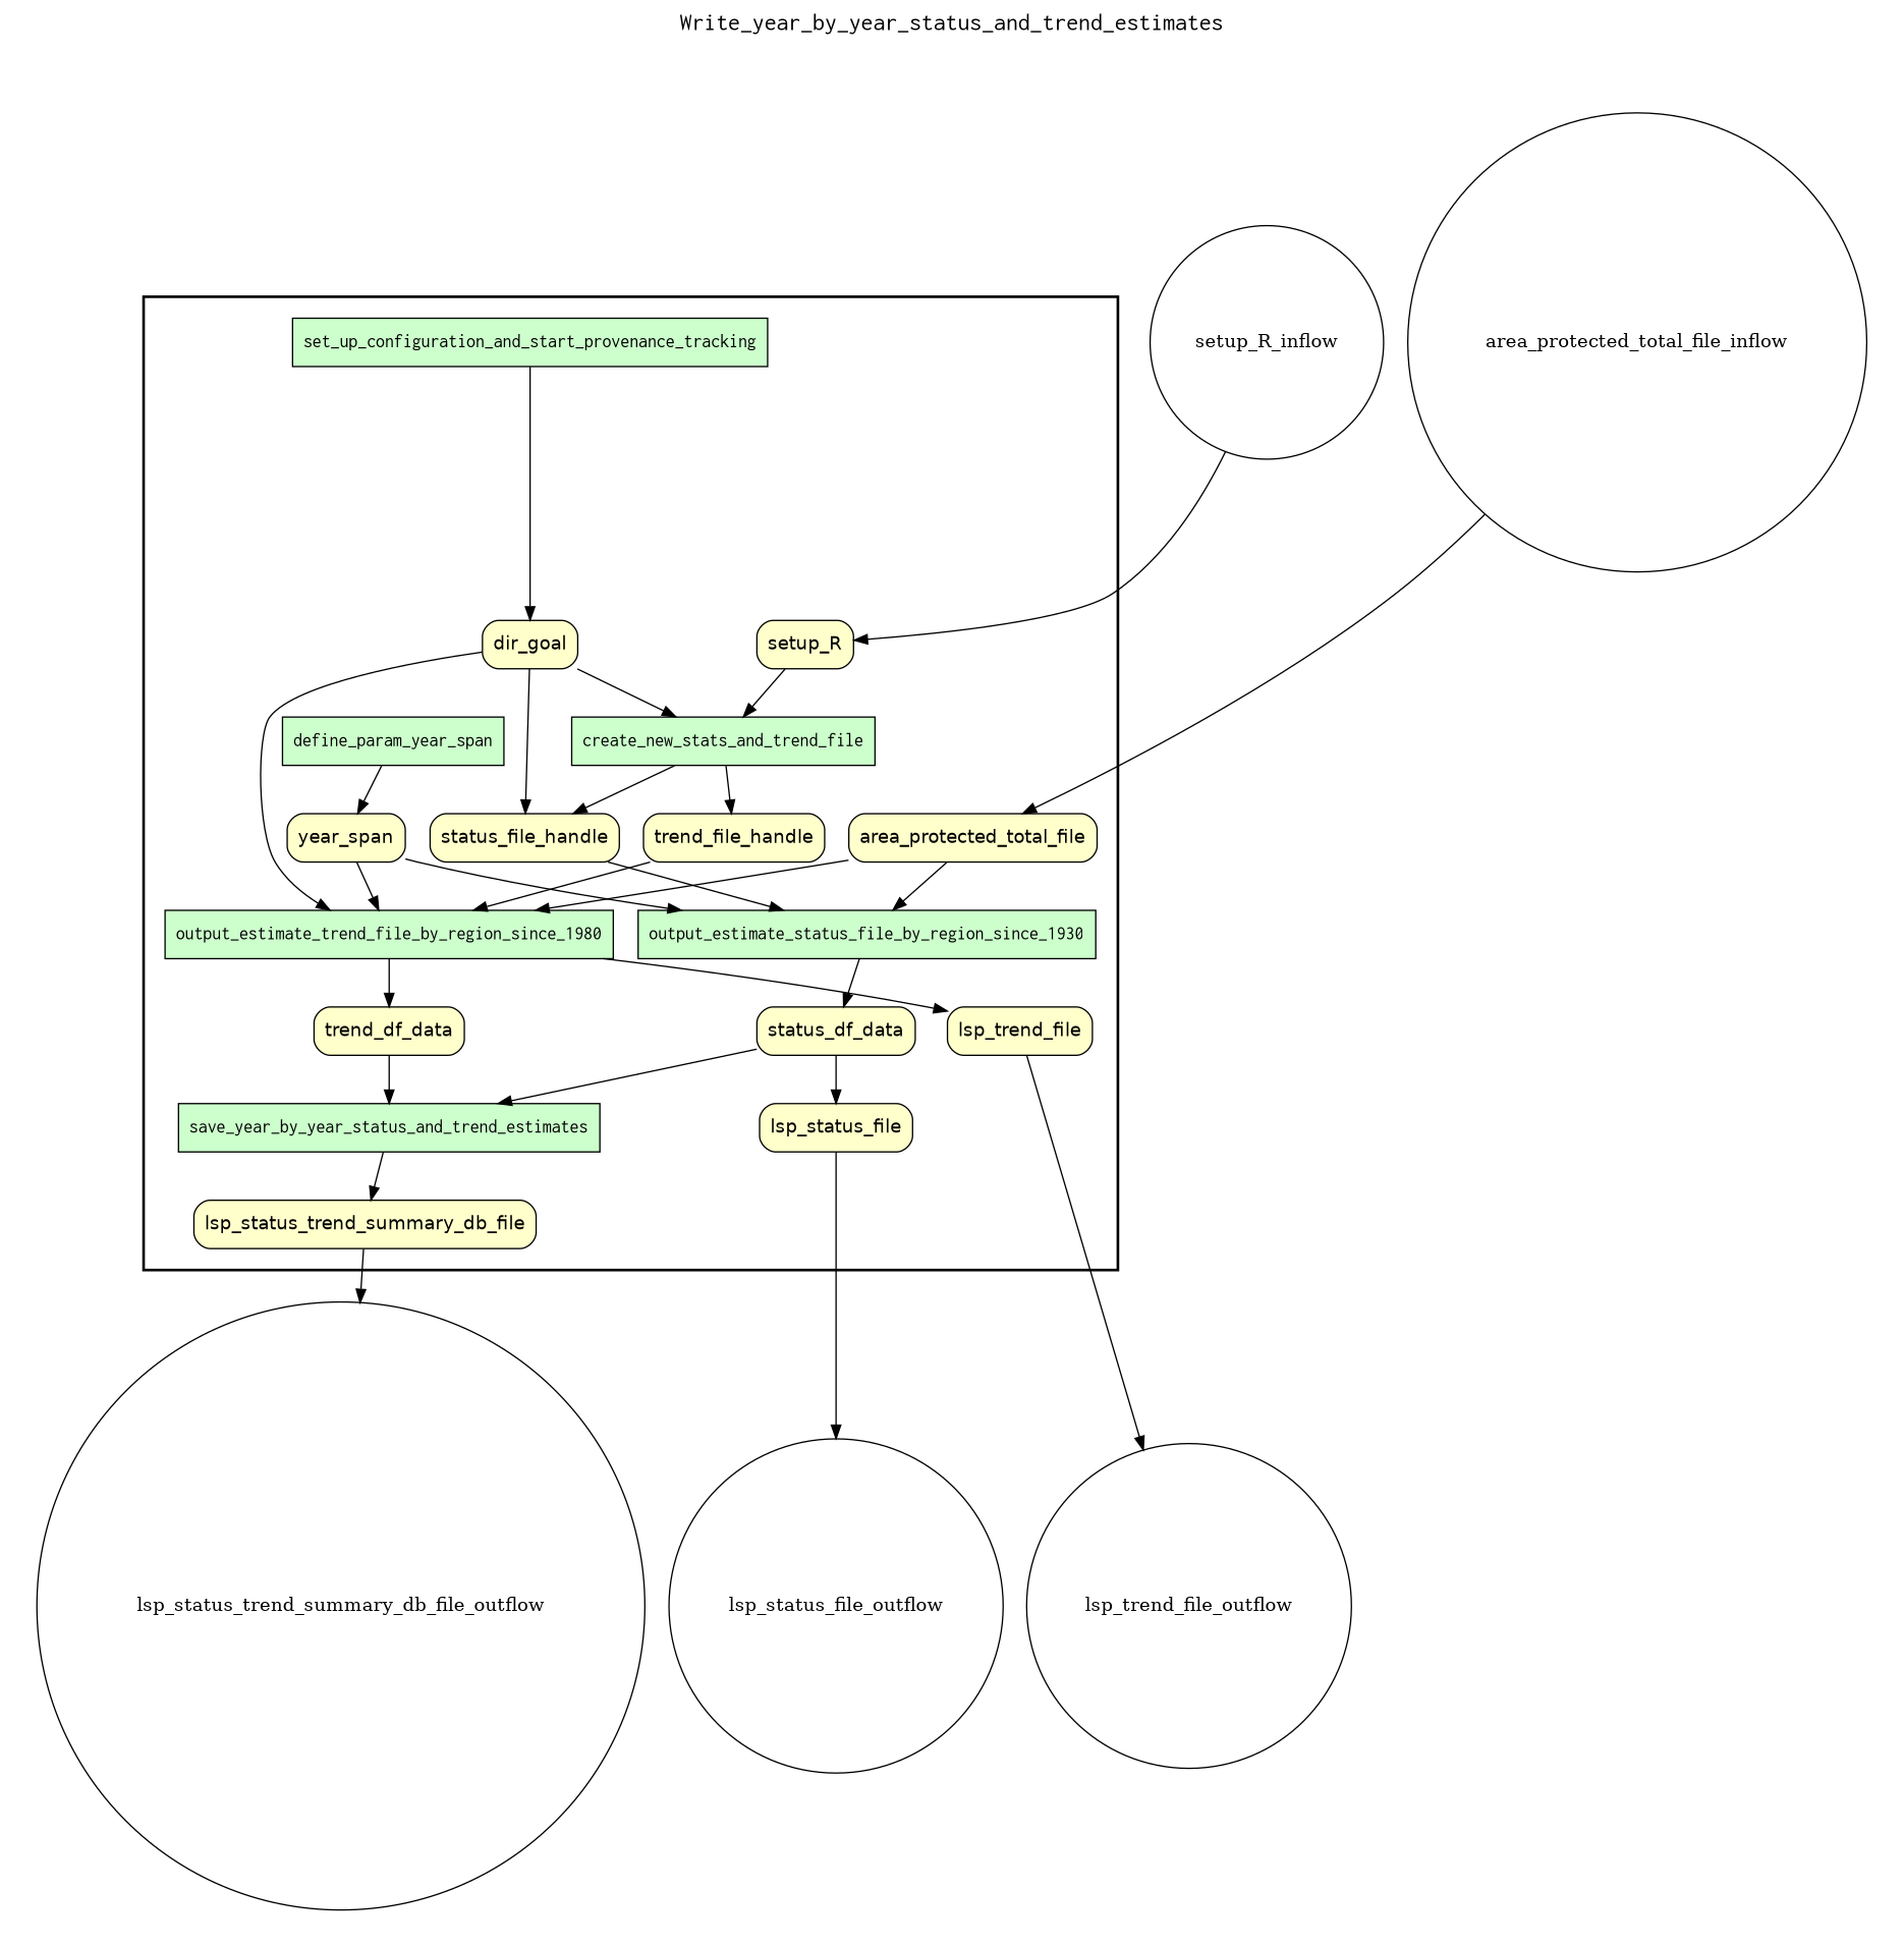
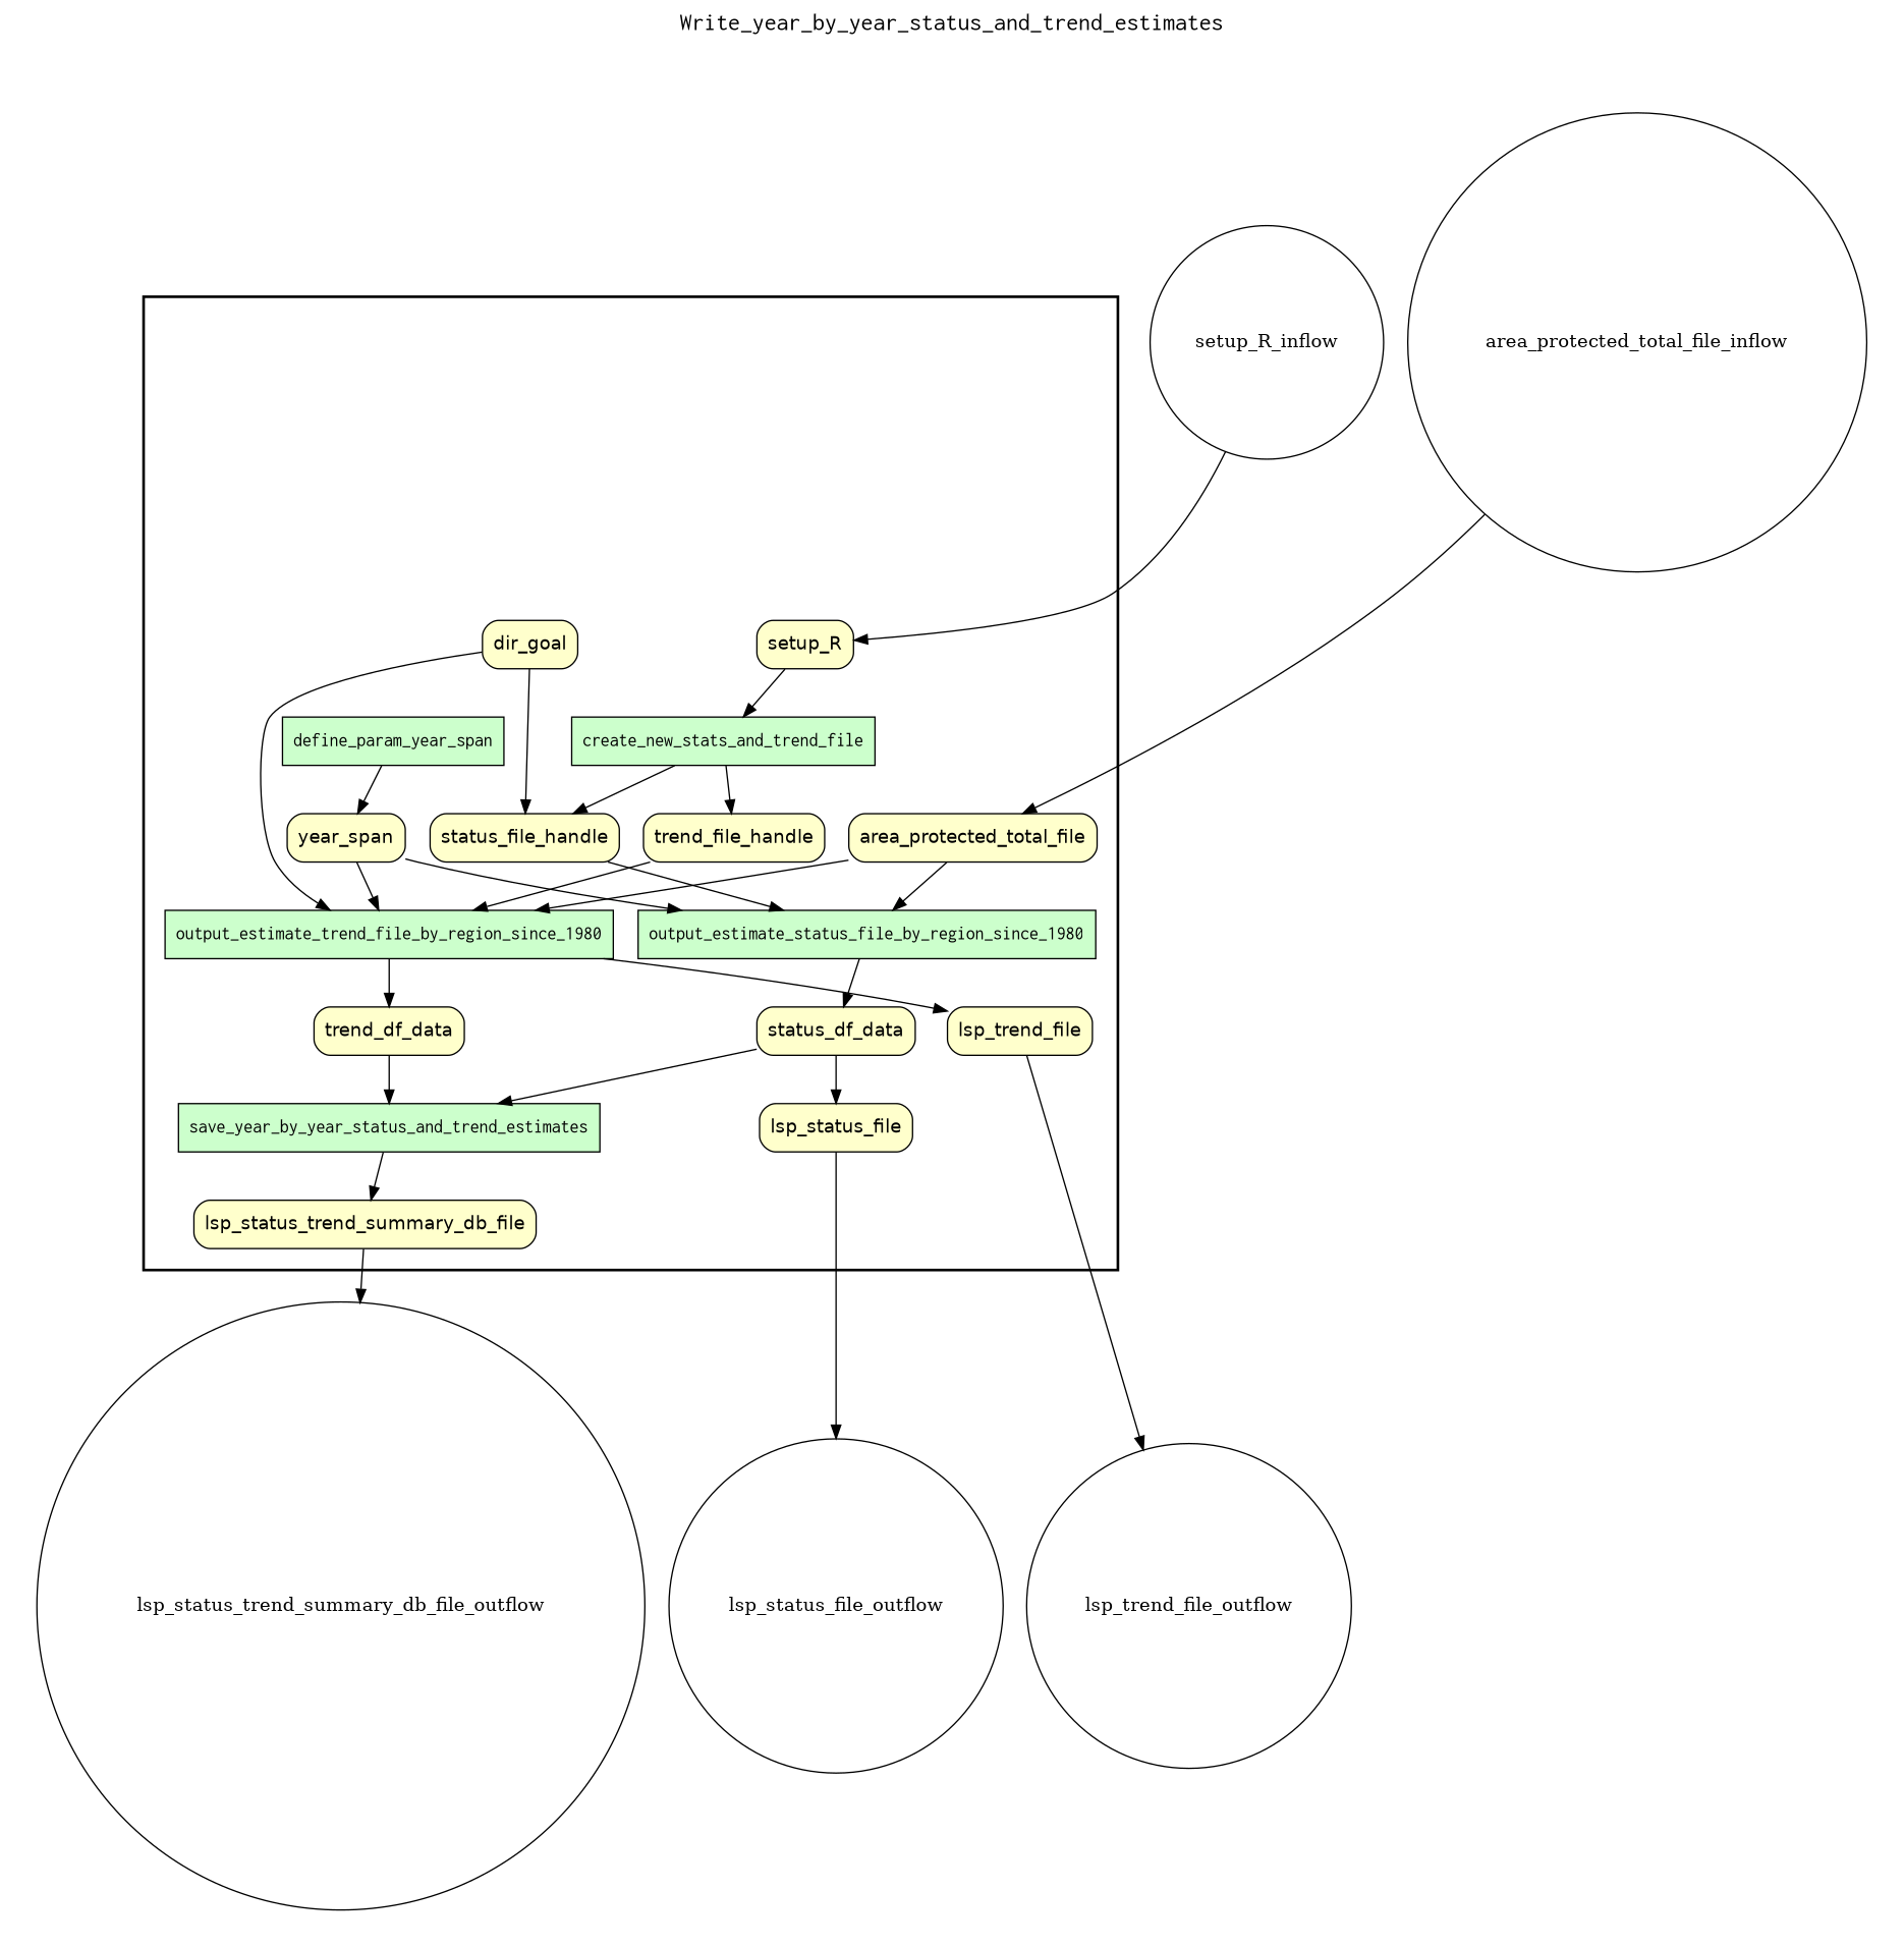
  digraph {
    fontname=Courier
    fontsize=18
    label=Write_year_by_year_status_and_trend_estimates
    labelloc=t
    rankdir=TB
    node [fillcolor="#FFFFCC" fontname=Helvetica peripheries=1 shape=box style="rounded,filled"]
-   set_up_configuration_and_start_provenance_tracking [fillcolor="#CCFFCC" fontname=Courier style=filled]
    create_new_stats_and_trend_file [fillcolor="#CCFFCC" fontname=Courier style=filled]
    define_param_year_span [fillcolor="#CCFFCC" fontname=Courier style=filled]
-   output_estimate_status_file_by_region_since_1980 [fillcolor="#CCFFCC" fontname=Courier style=filled label=output_estimate_status_file_by_region_since_1930]
+   output_estimate_status_file_by_region_since_1980 [fillcolor="#CCFFCC" fontname=Courier style=filled]
    output_estimate_trend_file_by_region_since_1980 [fillcolor="#CCFFCC" fontname=Courier style=filled]
    save_year_by_year_status_and_trend_estimates [fillcolor="#CCFFCC" fontname=Courier style=filled]
    setup_R
    dir_goal
    status_file_handle
    trend_file_handle
    year_span
    area_protected_total_file
    lsp_status_file
    status_df_data
    lsp_trend_file
    trend_df_data
    lsp_status_trend_summary_db_file
    setup_R_inflow [fillcolor="#FFFFFF" shape=circle width=0.2 fontname="" style=""]
    area_protected_total_file_inflow [fillcolor="#FFFFFF" shape=circle width=0.2 fontname="" style=""]
    lsp_status_trend_summary_db_file_outflow [fillcolor="#FFFFFF" shape=circle width=0.2 fontname="" style=""]
    lsp_trend_file_outflow [fillcolor="#FFFFFF" shape=circle width=0.2 fontname="" style=""]
    lsp_status_file_outflow [fillcolor="#FFFFFF" shape=circle width=0.2 fontname="" style=""]
    subgraph cluster_1 {
      color=black
      label=""
      penwidth=2
      subgraph cluster_2 {
        color=white
        label=""
        penwidth=2
-       set_up_configuration_and_start_provenance_tracking
        create_new_stats_and_trend_file
        define_param_year_span
        output_estimate_status_file_by_region_since_1980
        output_estimate_trend_file_by_region_since_1980
        save_year_by_year_status_and_trend_estimates
        setup_R
        dir_goal
        status_file_handle
        trend_file_handle
        year_span
        area_protected_total_file
        lsp_status_file
        status_df_data
        lsp_trend_file
        trend_df_data
        lsp_status_trend_summary_db_file
      }
    }
    subgraph cluster_3 {
      color=white
      label=""
      penwidth=2
      subgraph cluster_4 {
        color=white
        label=""
        penwidth=2
        setup_R_inflow
        area_protected_total_file_inflow
      }
    }
    subgraph cluster_5 {
      color=white
      label=""
      penwidth=2
      subgraph cluster_6 {
        color=white
        label=""
        penwidth=2
        lsp_status_trend_summary_db_file_outflow
        lsp_trend_file_outflow
        lsp_status_file_outflow
      }
    }
-   set_up_configuration_and_start_provenance_tracking -> dir_goal
    create_new_stats_and_trend_file -> status_file_handle
    create_new_stats_and_trend_file -> trend_file_handle
    define_param_year_span -> year_span
    output_estimate_status_file_by_region_since_1980 -> status_df_data
    output_estimate_trend_file_by_region_since_1980 -> lsp_trend_file
    output_estimate_trend_file_by_region_since_1980 -> trend_df_data
    save_year_by_year_status_and_trend_estimates -> lsp_status_trend_summary_db_file
    setup_R -> create_new_stats_and_trend_file
-   dir_goal -> create_new_stats_and_trend_file
    dir_goal -> output_estimate_trend_file_by_region_since_1980
    dir_goal -> status_file_handle
    status_file_handle -> output_estimate_status_file_by_region_since_1980
    trend_file_handle -> output_estimate_trend_file_by_region_since_1980
    year_span -> output_estimate_status_file_by_region_since_1980
    year_span -> output_estimate_trend_file_by_region_since_1980
    area_protected_total_file -> output_estimate_status_file_by_region_since_1980
    area_protected_total_file -> output_estimate_trend_file_by_region_since_1980
    lsp_status_file -> lsp_status_file_outflow
    status_df_data -> save_year_by_year_status_and_trend_estimates
    status_df_data -> lsp_status_file
    lsp_trend_file -> lsp_trend_file_outflow
    trend_df_data -> save_year_by_year_status_and_trend_estimates
    lsp_status_trend_summary_db_file -> lsp_status_trend_summary_db_file_outflow
    setup_R_inflow -> setup_R
    area_protected_total_file_inflow -> area_protected_total_file
  }
